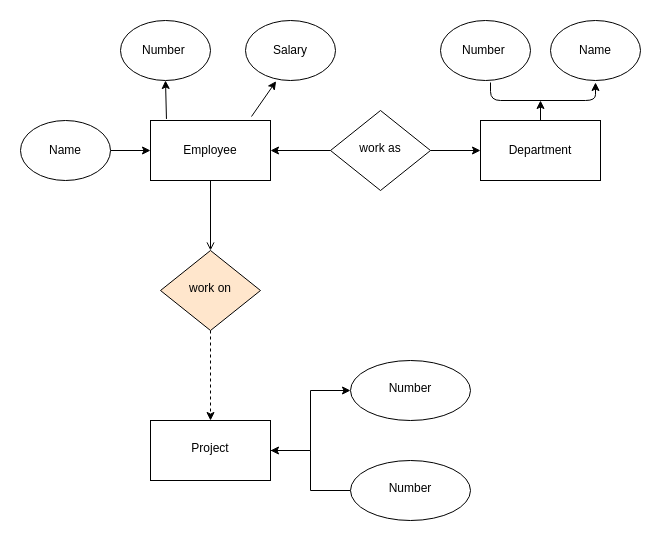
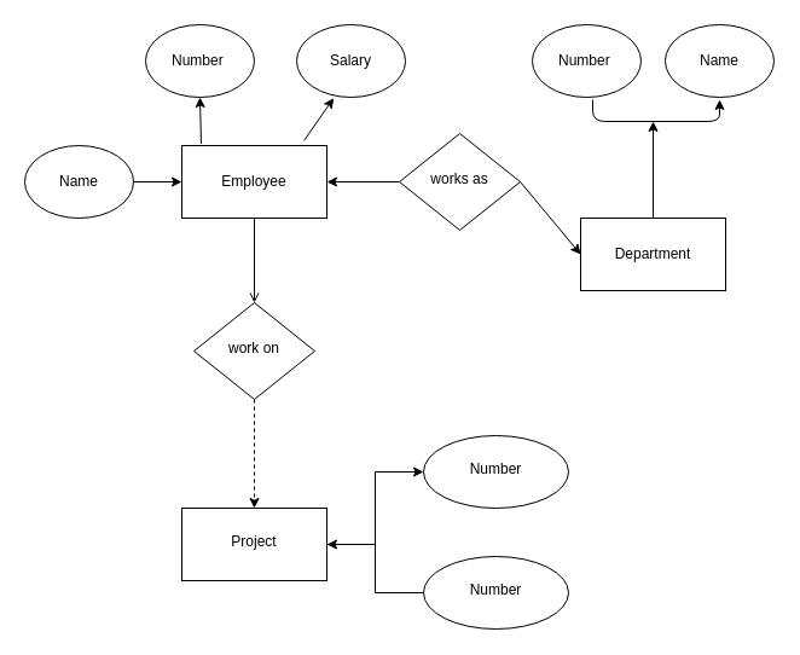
  <mxCell id="0" />
  <mxCell id="1" parent="0" />
- <mxCell id="2" value="work as" style="rhombus;whiteSpace=wrap;html=1;shadow=0;fontFamily=Helvetica;fontSize=12;align=center;strokeWidth=1;spacing=6;spacingTop=-4;" parent="1" vertex="1"><mxGeometry x="330" y="110" width="100" height="80" as="geometry" /></mxCell>
- <mxCell id="3" value="Department" style="rounded=0;whiteSpace=wrap;html=1;" vertex="1" parent="1"><mxGeometry x="480" y="120" width="120" height="60" as="geometry" /></mxCell>
+ <mxCell id="2" value="works as" style="rhombus;whiteSpace=wrap;html=1;shadow=0;fontFamily=Helvetica;fontSize=12;align=center;strokeWidth=1;spacing=6;spacingTop=-4;" parent="1" vertex="1"><mxGeometry x="330" y="110" width="100" height="80" as="geometry" /></mxCell>
+ <mxCell id="3" value="Department" style="rounded=0;whiteSpace=wrap;html=1;" vertex="1" parent="1"><mxGeometry x="480" y="180" width="120" height="60" as="geometry" /></mxCell>
  <mxCell id="4" value="Number&amp;nbsp;" style="ellipse;whiteSpace=wrap;html=1;" vertex="1" parent="1"><mxGeometry x="440" y="20" width="90" height="60" as="geometry" /></mxCell>
  <mxCell id="5" value="Name" style="ellipse;whiteSpace=wrap;html=1;" vertex="1" parent="1"><mxGeometry x="550" y="20" width="90" height="60" as="geometry" /></mxCell>
  <mxCell id="6" value="" style="endArrow=classic;html=1;exitX=0;exitY=0.5;exitDx=0;exitDy=0;" edge="1" parent="1" source="2"><mxGeometry width="50" height="50" relative="1" as="geometry"><mxPoint x="200" y="270" as="sourcePoint" /><mxPoint x="270" y="150" as="targetPoint" /></mxGeometry></mxCell>
  <mxCell id="7" value="" style="endArrow=classic;html=1;entryX=0;entryY=0.5;entryDx=0;entryDy=0;" edge="1" parent="1" target="3"><mxGeometry width="50" height="50" relative="1" as="geometry"><mxPoint x="430" y="150" as="sourcePoint" /><mxPoint x="310" y="290" as="targetPoint" /></mxGeometry></mxCell>
  <mxCell id="8" value="" style="endArrow=classic;html=1;" edge="1" parent="1"><mxGeometry width="50" height="50" relative="1" as="geometry"><mxPoint x="490" y="82" as="sourcePoint" /><mxPoint x="595" y="82" as="targetPoint" /><Array as="points"><mxPoint x="490" y="100" /><mxPoint x="595" y="100" /></Array></mxGeometry></mxCell>
  <mxCell id="9" value="" style="endArrow=classic;html=1;exitX=0.5;exitY=0;exitDx=0;exitDy=0;" edge="1" parent="1" source="3"><mxGeometry width="50" height="50" relative="1" as="geometry"><mxPoint x="260" y="340" as="sourcePoint" /><mxPoint x="540" y="100" as="targetPoint" /></mxGeometry></mxCell>
  <mxCell id="10" value="" style="edgeStyle=orthogonalEdgeStyle;rounded=0;orthogonalLoop=1;jettySize=auto;html=1;endArrow=open;" edge="1" parent="1" source="11" target="19"><mxGeometry relative="1" as="geometry" /></mxCell>
  <mxCell id="11" value="Employee" style="rounded=0;whiteSpace=wrap;html=1;" vertex="1" parent="1"><mxGeometry x="150" y="120" width="120" height="60" as="geometry" /></mxCell>
  <mxCell id="12" value="Salary" style="ellipse;whiteSpace=wrap;html=1;" vertex="1" parent="1"><mxGeometry x="245" y="20" width="90" height="60" as="geometry" /></mxCell>
  <mxCell id="13" value="Number&amp;nbsp;" style="ellipse;whiteSpace=wrap;html=1;" vertex="1" parent="1"><mxGeometry x="120" y="20" width="90" height="60" as="geometry" /></mxCell>
  <mxCell id="14" value="" style="edgeStyle=orthogonalEdgeStyle;rounded=0;orthogonalLoop=1;jettySize=auto;html=1;" edge="1" parent="1" source="15" target="11"><mxGeometry relative="1" as="geometry" /></mxCell>
  <mxCell id="15" value="Name" style="ellipse;whiteSpace=wrap;html=1;" vertex="1" parent="1"><mxGeometry x="20" y="120" width="90" height="60" as="geometry" /></mxCell>
  <mxCell id="16" value="" style="endArrow=classic;html=1;entryX=0.34;entryY=1.012;entryDx=0;entryDy=0;entryPerimeter=0;" edge="1" parent="1" target="12"><mxGeometry width="50" height="50" relative="1" as="geometry"><mxPoint x="251" y="116" as="sourcePoint" /><mxPoint x="200" y="20" as="targetPoint" /></mxGeometry></mxCell>
  <mxCell id="17" value="" style="endArrow=classic;html=1;entryX=0.5;entryY=1;entryDx=0;entryDy=0;exitX=0.133;exitY=-0.026;exitDx=0;exitDy=0;exitPerimeter=0;" edge="1" parent="1" source="11" target="13"><mxGeometry width="50" height="50" relative="1" as="geometry"><mxPoint x="169" y="123" as="sourcePoint" /><mxPoint x="169" y="90" as="targetPoint" /></mxGeometry></mxCell>
  <mxCell id="18" value="" style="edgeStyle=orthogonalEdgeStyle;rounded=0;orthogonalLoop=1;jettySize=auto;html=1;dashed=1;" edge="1" parent="1" source="19" target="21"><mxGeometry relative="1" as="geometry" /></mxCell>
- <mxCell id="19" value="work on" style="rhombus;whiteSpace=wrap;html=1;shadow=0;fontFamily=Helvetica;fontSize=12;align=center;strokeWidth=1;spacing=6;spacingTop=-4;fillColor=#ffe6cc;" vertex="1" parent="1"><mxGeometry x="160" y="250" width="100" height="80" as="geometry" /></mxCell>
+ <mxCell id="19" value="work on" style="rhombus;whiteSpace=wrap;html=1;shadow=0;fontFamily=Helvetica;fontSize=12;align=center;strokeWidth=1;spacing=6;spacingTop=-4;" vertex="1" parent="1"><mxGeometry x="160" y="250" width="100" height="80" as="geometry" /></mxCell>
  <mxCell id="20" value="" style="edgeStyle=orthogonalEdgeStyle;rounded=0;orthogonalLoop=1;jettySize=auto;html=1;" edge="1" parent="1" source="21" target="22"><mxGeometry relative="1" as="geometry" /></mxCell>
  <mxCell id="21" value="Project" style="whiteSpace=wrap;html=1;shadow=0;strokeWidth=1;spacing=6;spacingTop=-4;" vertex="1" parent="1"><mxGeometry x="150" y="420" width="120" height="60" as="geometry" /></mxCell>
  <mxCell id="22" value="Number" style="ellipse;whiteSpace=wrap;html=1;shadow=0;strokeWidth=1;spacing=6;spacingTop=-4;" vertex="1" parent="1"><mxGeometry x="350" y="360" width="120" height="60" as="geometry" /></mxCell>
  <mxCell id="23" value="" style="edgeStyle=orthogonalEdgeStyle;rounded=0;orthogonalLoop=1;jettySize=auto;html=1;" edge="1" parent="1" source="24" target="21"><mxGeometry relative="1" as="geometry" /></mxCell>
  <mxCell id="24" value="Number" style="ellipse;whiteSpace=wrap;html=1;shadow=0;strokeWidth=1;spacing=6;spacingTop=-4;" vertex="1" parent="1"><mxGeometry x="350" y="460" width="120" height="60" as="geometry" /></mxCell>
